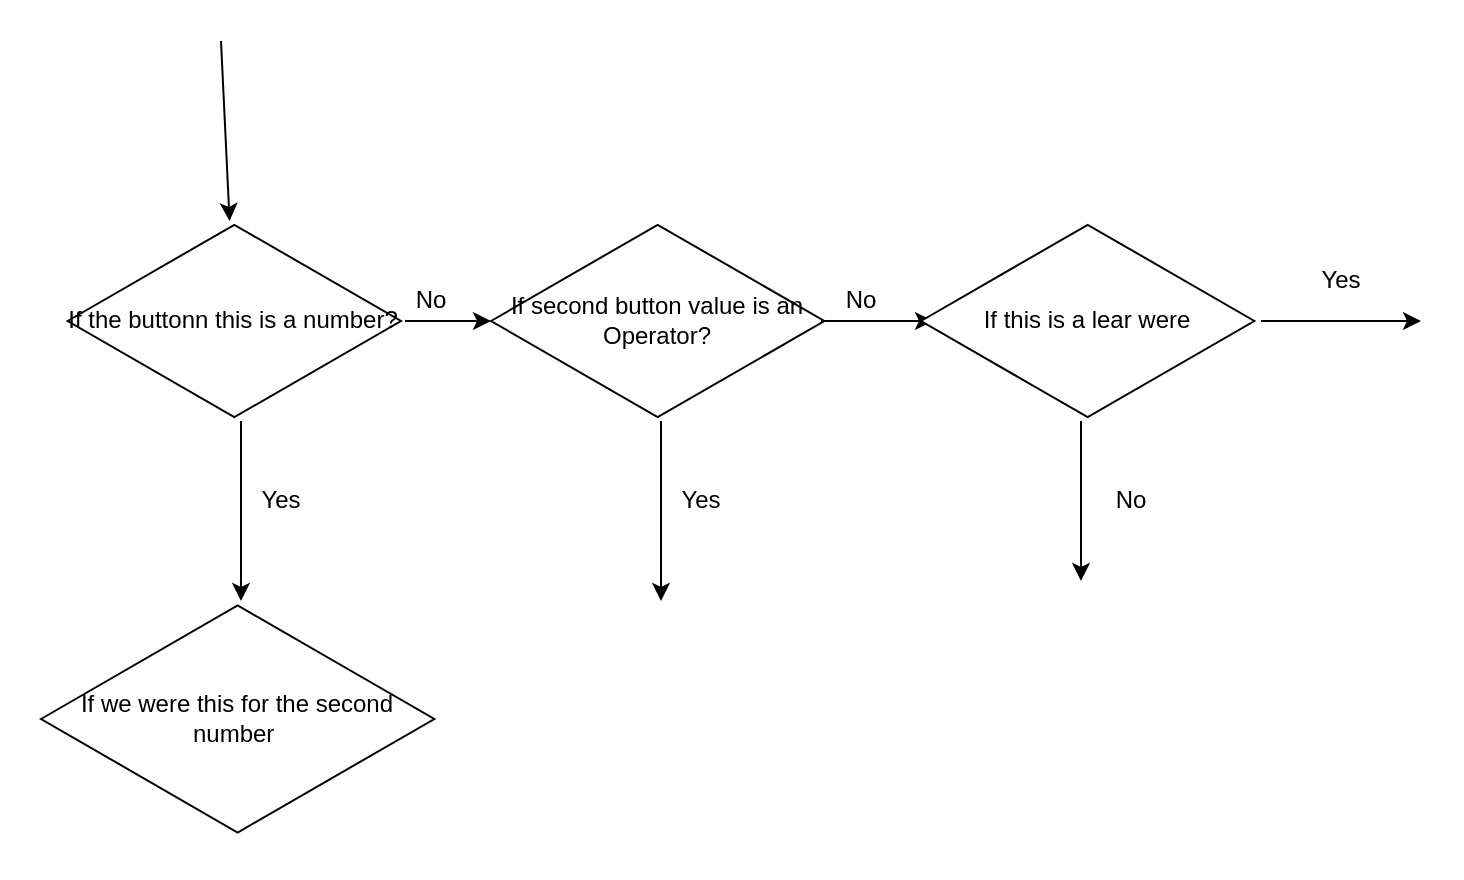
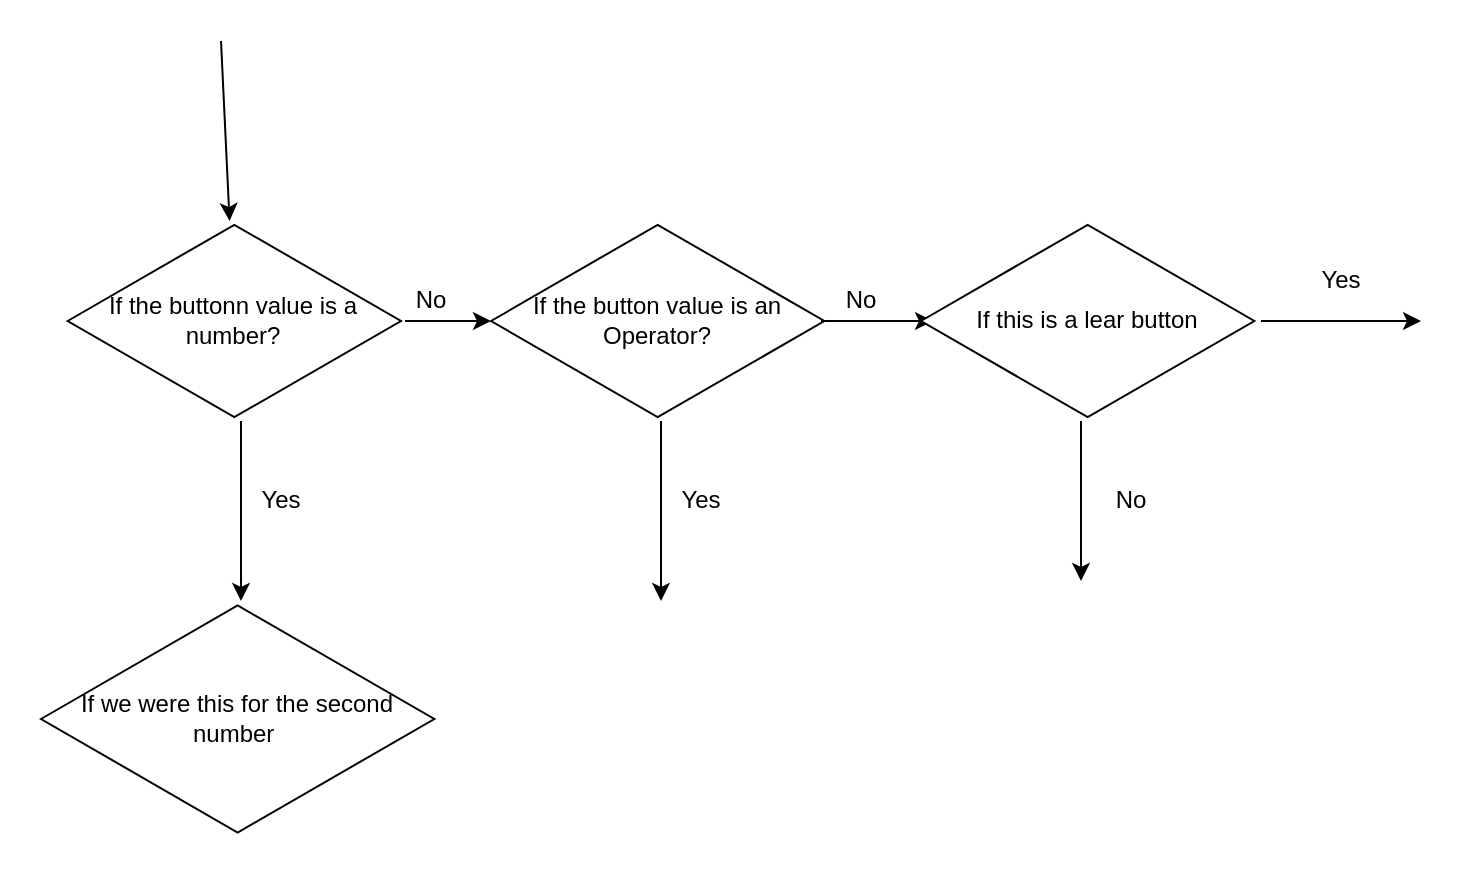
  <mxCell id="0" />
  <mxCell id="1" parent="0" />
- <mxCell id="2" value="If the buttonn this is a number?" style="html=1;whiteSpace=wrap;aspect=fixed;shape=isoRectangle;" vertex="1" parent="1"><mxGeometry x="33.33" y="110" width="166.67" height="100" as="geometry" /></mxCell>
+ <mxCell id="2" value="If the buttonn value is a number?" style="html=1;whiteSpace=wrap;aspect=fixed;shape=isoRectangle;" vertex="1" parent="1"><mxGeometry x="33.33" y="110" width="166.67" height="100" as="geometry" /></mxCell>
  <mxCell id="3" value="" style="endArrow=classic;html=1;" edge="1" parent="1" target="2"><mxGeometry width="50" height="50" relative="1" as="geometry"><mxPoint x="110" y="20" as="sourcePoint" /><mxPoint x="150" y="110" as="targetPoint" /></mxGeometry></mxCell>
  <mxCell id="4" value="" style="endArrow=classic;html=1;" edge="1" parent="1"><mxGeometry width="50" height="50" relative="1" as="geometry"><mxPoint x="120" y="210" as="sourcePoint" /><mxPoint x="120" y="300" as="targetPoint" /><Array as="points"><mxPoint x="120" y="260" /><mxPoint x="120" y="290" /></Array></mxGeometry></mxCell>
  <mxCell id="5" value="Yes" style="text;html=1;align=center;verticalAlign=middle;resizable=0;points=[];autosize=1;" vertex="1" parent="1"><mxGeometry x="120" y="240" width="40" height="20" as="geometry" /></mxCell>
  <mxCell id="6" value="" style="endArrow=classic;html=1;exitX=0.067;exitY=1;exitDx=0;exitDy=0;exitPerimeter=0;" edge="1" parent="1" source="17"><mxGeometry width="50" height="50" relative="1" as="geometry"><mxPoint x="181.67" y="160" as="sourcePoint" /><mxPoint x="245" y="160" as="targetPoint" /><Array as="points" /></mxGeometry></mxCell>
- <mxCell id="7" value="If second button value is an Operator?" style="html=1;whiteSpace=wrap;aspect=fixed;shape=isoRectangle;" vertex="1" parent="1"><mxGeometry x="245" y="110" width="166.67" height="100" as="geometry" /></mxCell>
+ <mxCell id="7" value="If the button value is an Operator?" style="html=1;whiteSpace=wrap;aspect=fixed;shape=isoRectangle;" vertex="1" parent="1"><mxGeometry x="245" y="110" width="166.67" height="100" as="geometry" /></mxCell>
  <mxCell id="8" value="" style="endArrow=classic;html=1;" edge="1" parent="1"><mxGeometry width="50" height="50" relative="1" as="geometry"><mxPoint x="410" y="160" as="sourcePoint" /><mxPoint x="466" y="160" as="targetPoint" /></mxGeometry></mxCell>
  <mxCell id="9" value="No" style="text;html=1;align=center;verticalAlign=middle;resizable=0;points=[];autosize=1;" vertex="1" parent="1"><mxGeometry x="415" y="140" width="30" height="20" as="geometry" /></mxCell>
  <mxCell id="10" value="" style="endArrow=classic;html=1;" edge="1" parent="1"><mxGeometry width="50" height="50" relative="1" as="geometry"><mxPoint x="330" y="210" as="sourcePoint" /><mxPoint x="330" y="300" as="targetPoint" /></mxGeometry></mxCell>
  <mxCell id="11" value="Yes" style="text;html=1;align=center;verticalAlign=middle;resizable=0;points=[];autosize=1;" vertex="1" parent="1"><mxGeometry x="330" y="240" width="40" height="20" as="geometry" /></mxCell>
- <mxCell id="12" value="If this is a lear were" style="html=1;whiteSpace=wrap;aspect=fixed;shape=isoRectangle;" vertex="1" parent="1"><mxGeometry x="460" y="110" width="166.67" height="100" as="geometry" /></mxCell>
+ <mxCell id="12" value="If this is a lear button" style="html=1;whiteSpace=wrap;aspect=fixed;shape=isoRectangle;" vertex="1" parent="1"><mxGeometry x="460" y="110" width="166.67" height="100" as="geometry" /></mxCell>
  <mxCell id="13" value="" style="endArrow=classic;html=1;" edge="1" parent="1"><mxGeometry width="50" height="50" relative="1" as="geometry"><mxPoint x="630" y="160" as="sourcePoint" /><mxPoint x="710" y="160" as="targetPoint" /></mxGeometry></mxCell>
  <mxCell id="14" value="" style="endArrow=classic;html=1;" edge="1" parent="1"><mxGeometry width="50" height="50" relative="1" as="geometry"><mxPoint x="540" y="210" as="sourcePoint" /><mxPoint x="540" y="290" as="targetPoint" /></mxGeometry></mxCell>
  <mxCell id="15" value="Yes" style="text;html=1;align=center;verticalAlign=middle;resizable=0;points=[];autosize=1;" vertex="1" parent="1"><mxGeometry x="650" y="130" width="40" height="20" as="geometry" /></mxCell>
  <mxCell id="16" value="No" style="text;html=1;align=center;verticalAlign=middle;resizable=0;points=[];autosize=1;" vertex="1" parent="1"><mxGeometry x="550" y="240" width="30" height="20" as="geometry" /></mxCell>
  <mxCell id="17" value="No" style="text;html=1;align=center;verticalAlign=middle;resizable=0;points=[];autosize=1;" vertex="1" parent="1"><mxGeometry x="200" y="140" width="30" height="20" as="geometry" /></mxCell>
  <mxCell id="18" value="If we were this for the second number&amp;nbsp;" style="html=1;whiteSpace=wrap;aspect=fixed;shape=isoRectangle;" vertex="1" parent="1"><mxGeometry x="20" y="300" width="196.67" height="118" as="geometry" /></mxCell>
